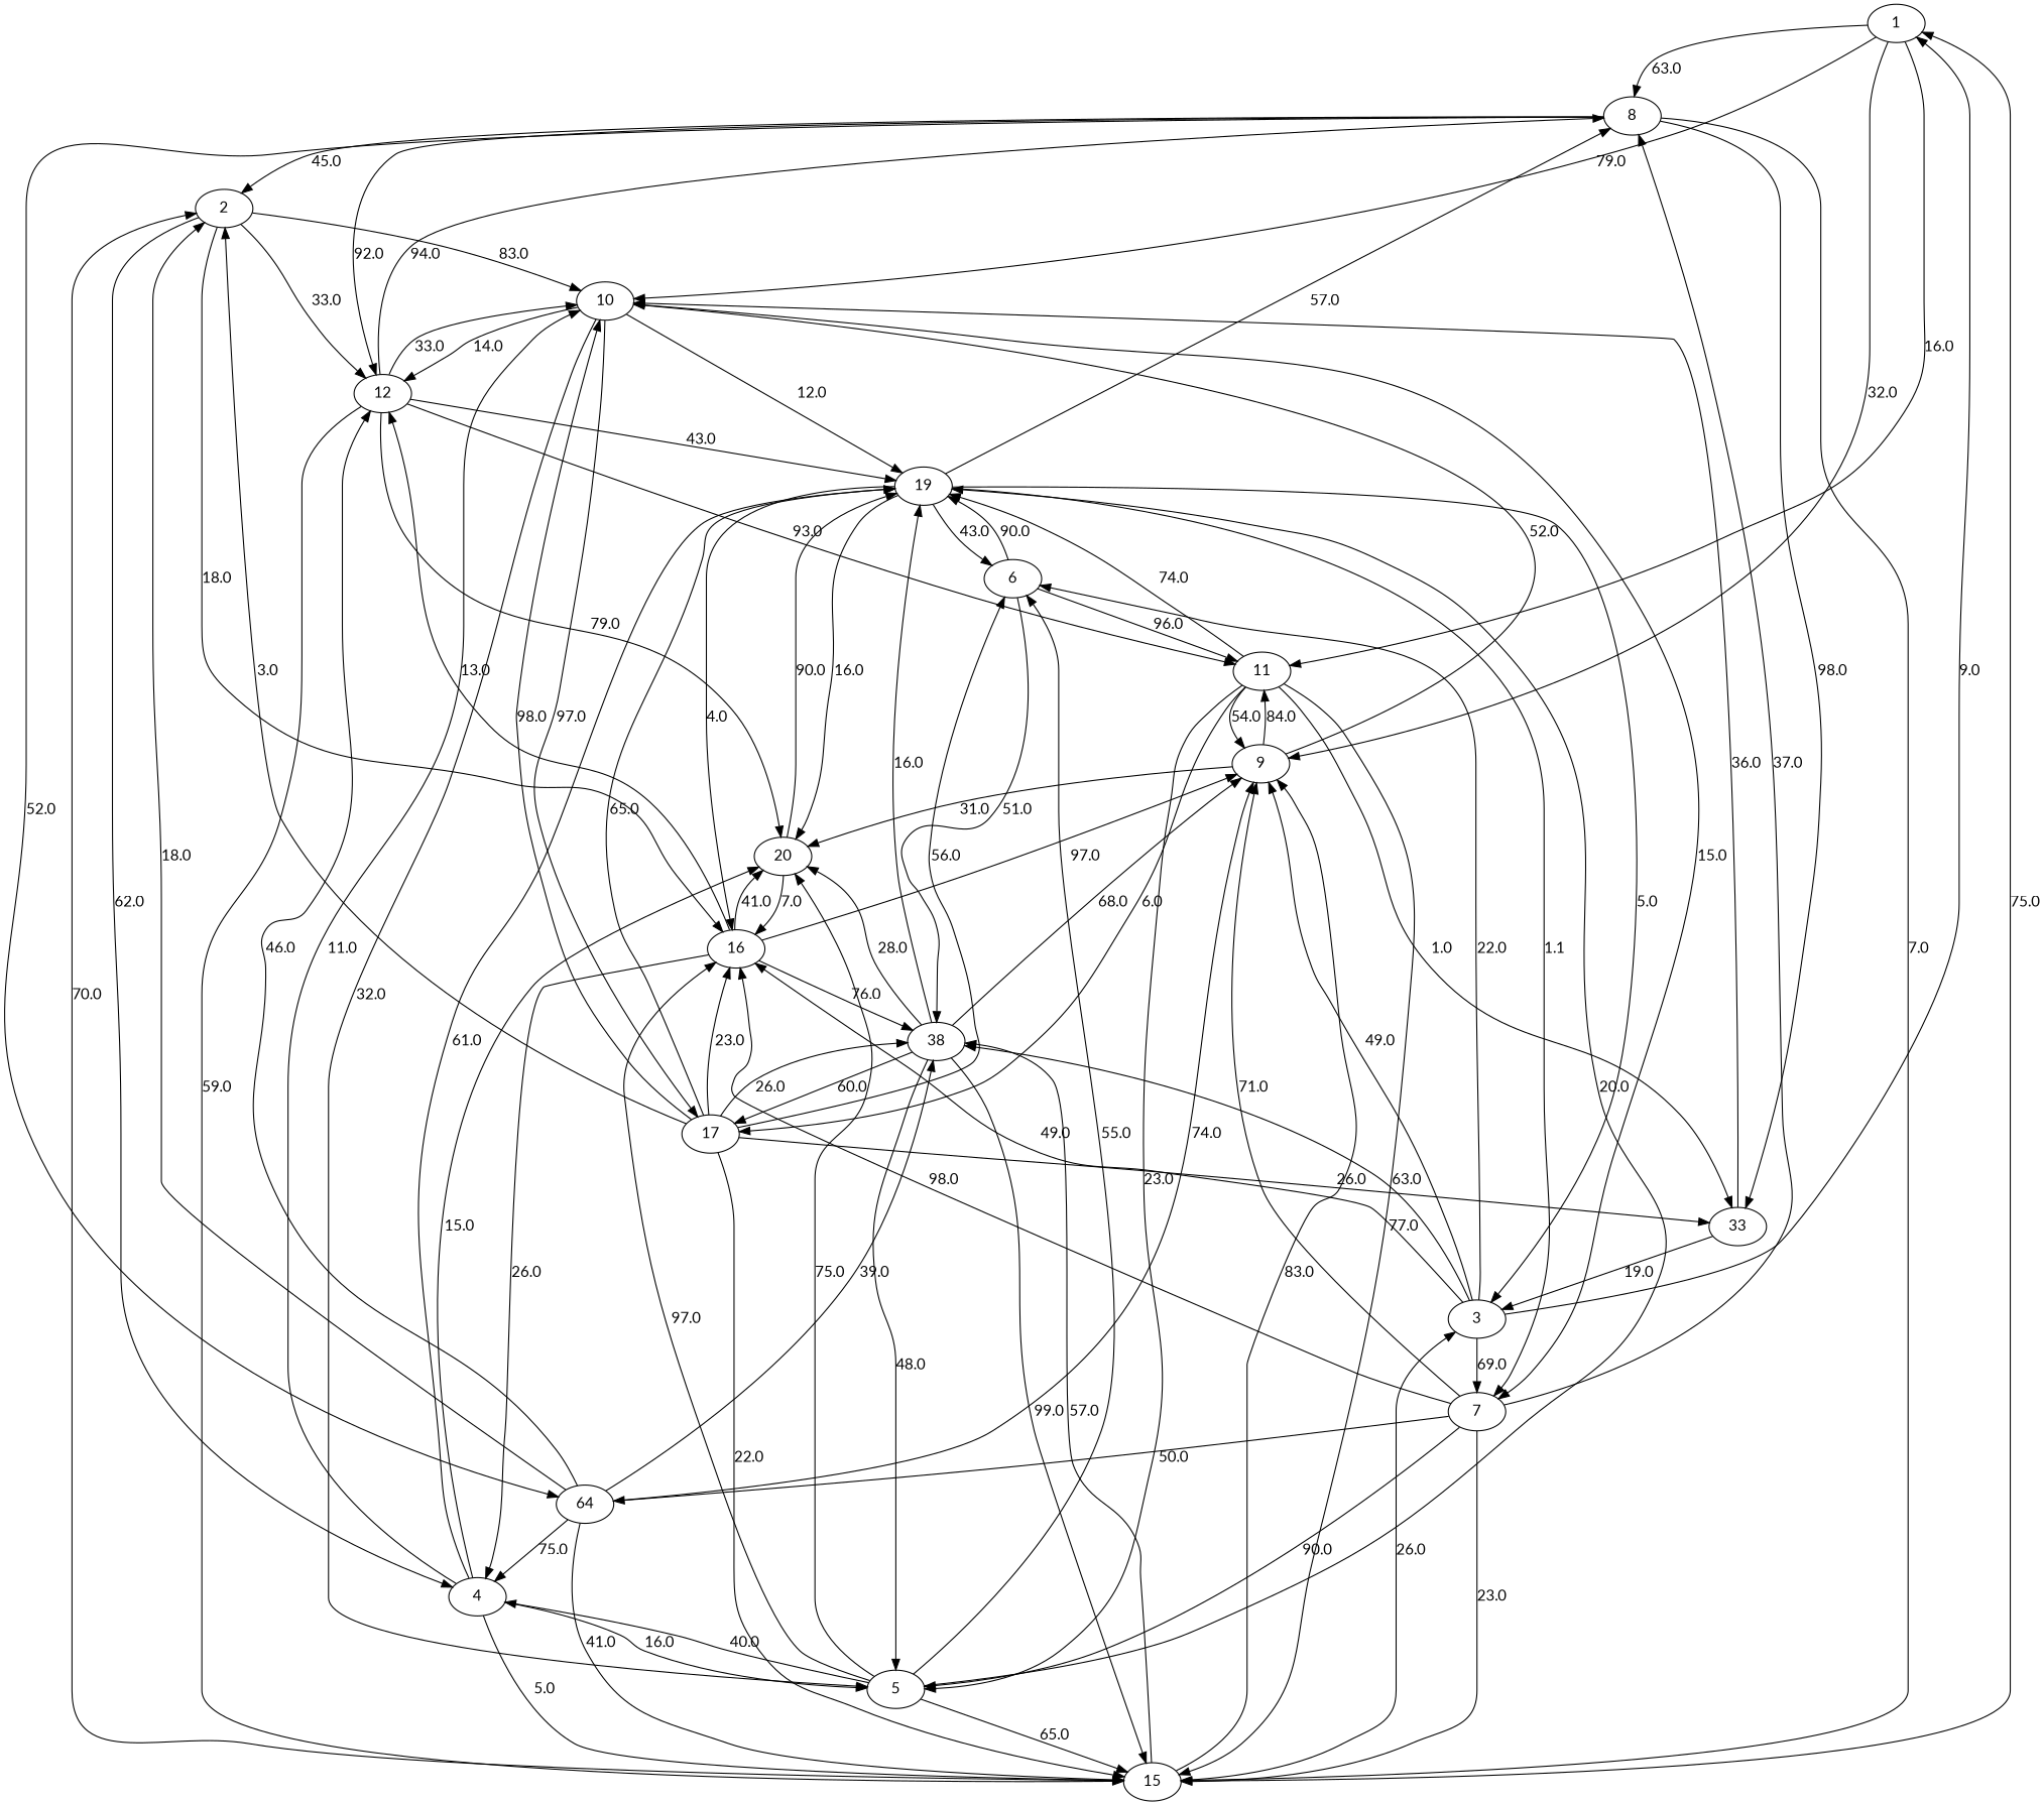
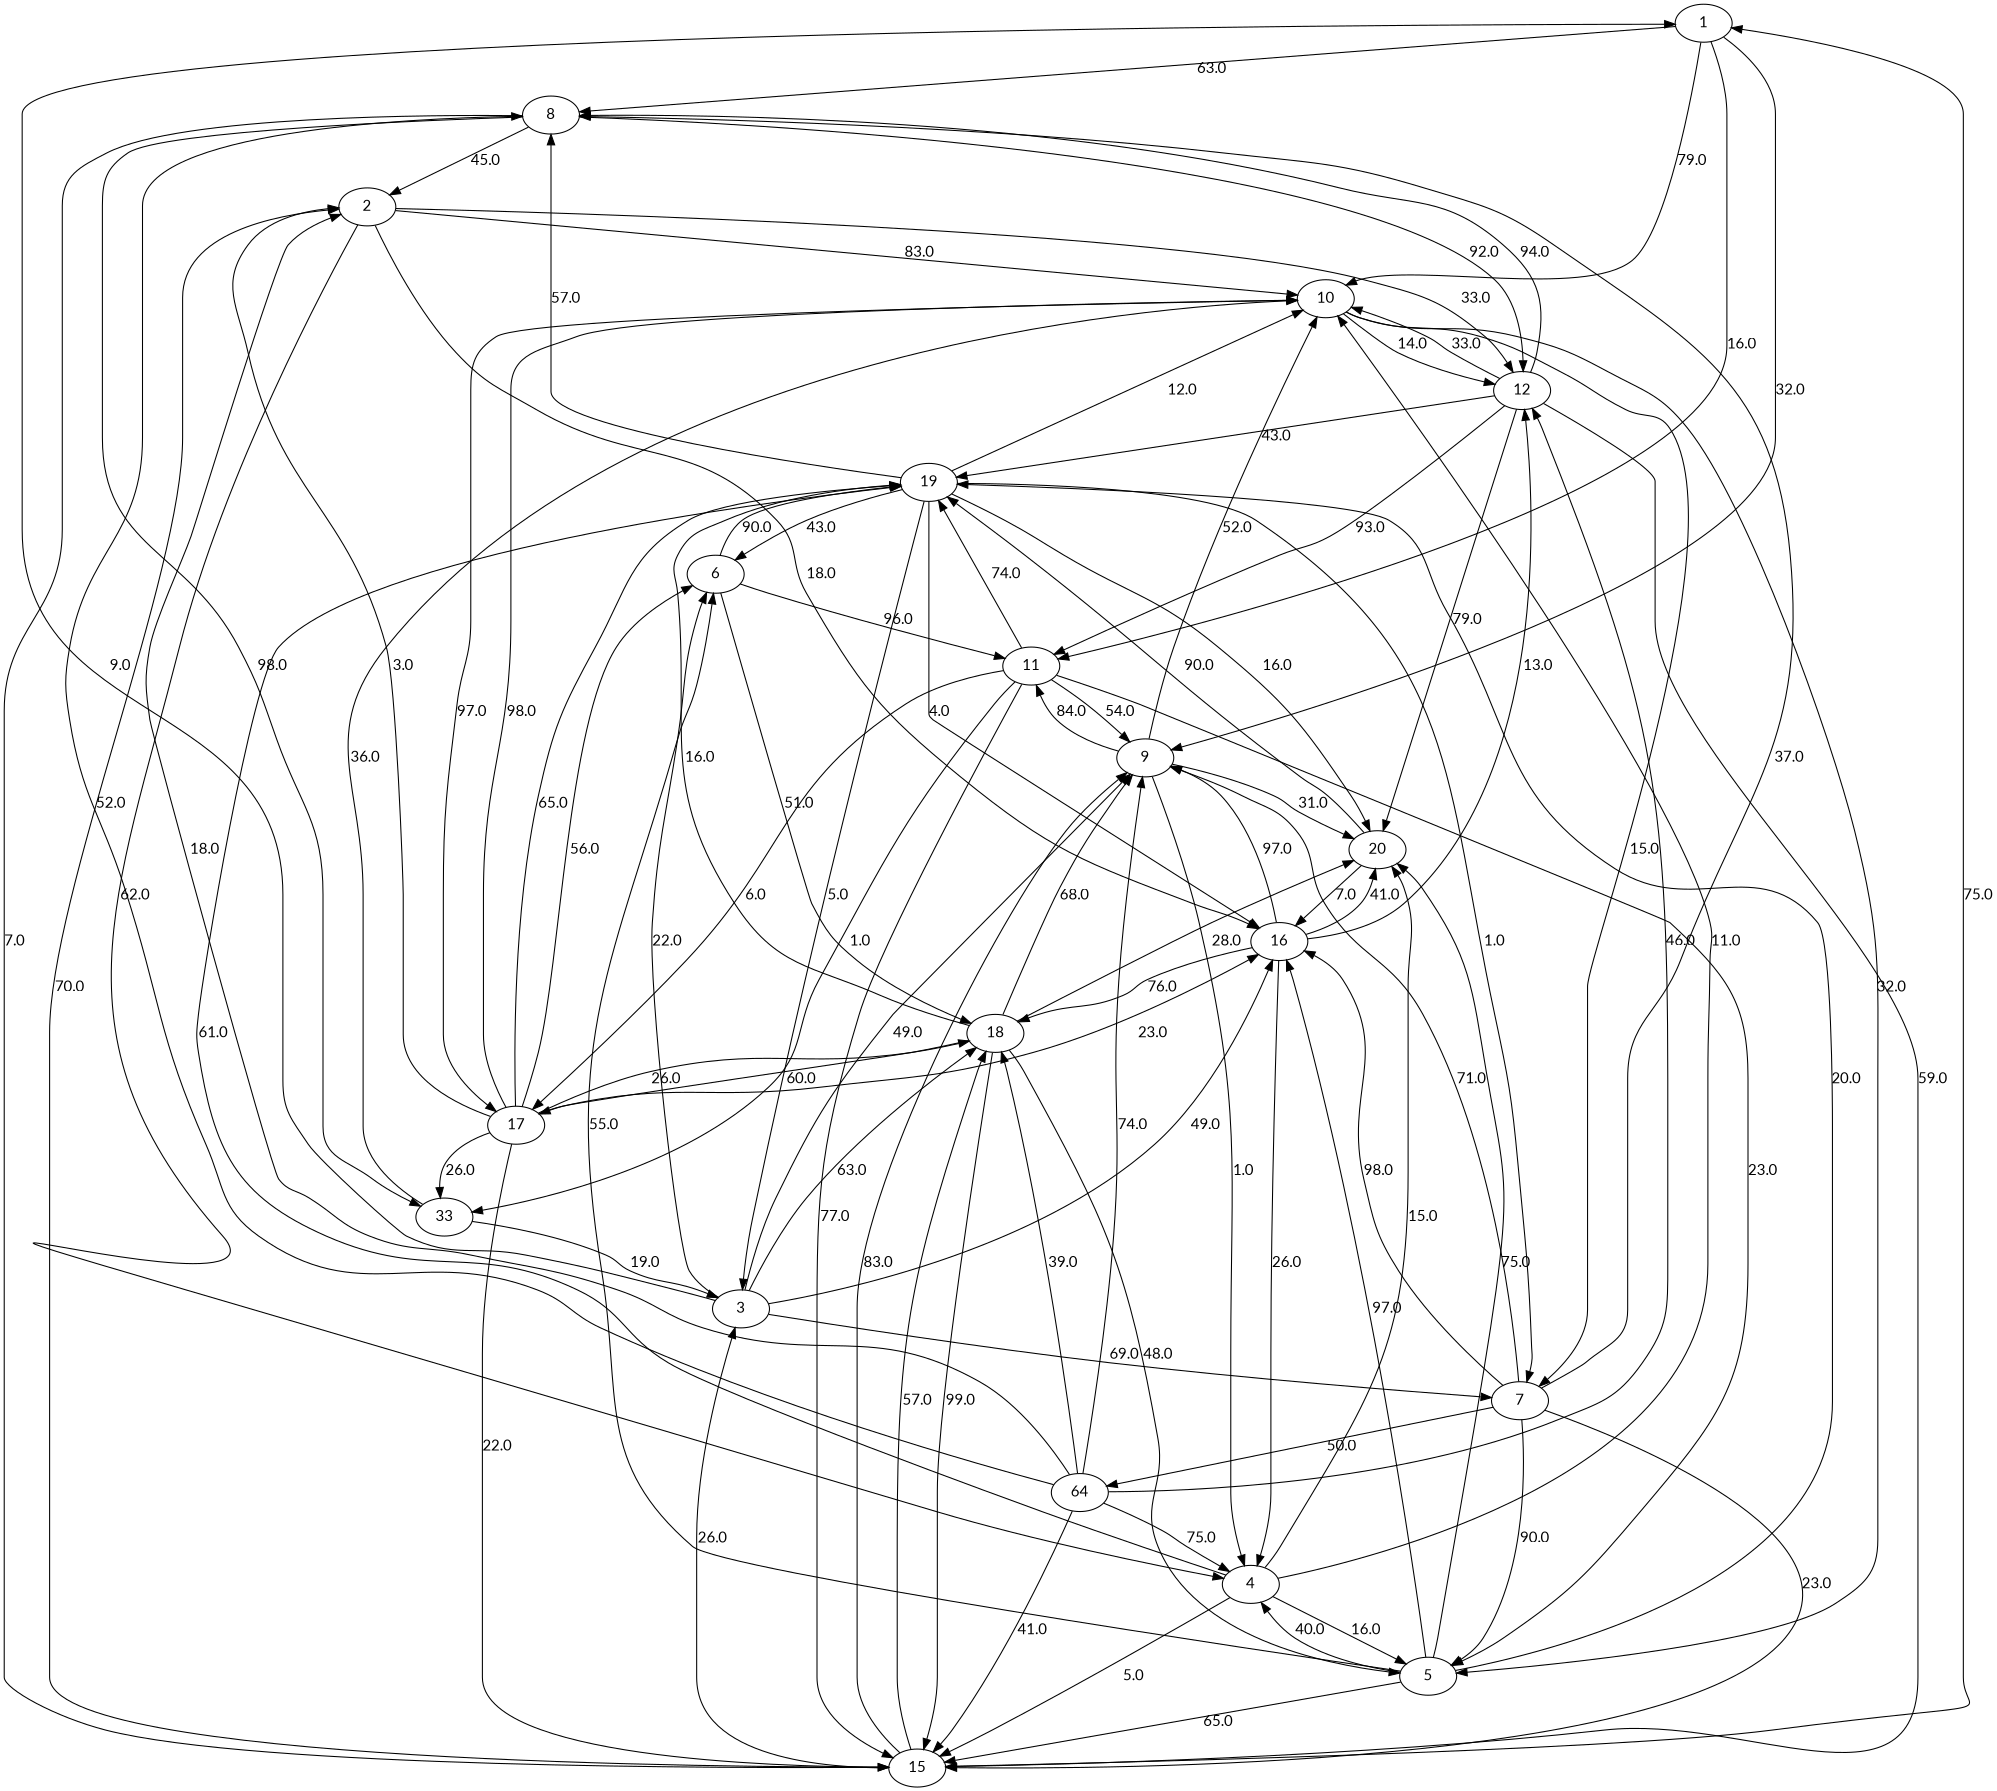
  strict digraph {
    fontname=Lato
    node [fontname=Lato]
    edge [fontname=Lato]
    n1 [label=1]
    n2 [label=8]
    n3 [label=9]
    n4 [label=10]
    n5 [label=11]
    n6 [label=2]
    n7 [label=12]
    n8 [label=15]
    n9 [label=33]
    n10 [label=4]
    n11 [label=20]
    n12 [label=7]
    n13 [label=5]
    n14 [label=17]
    n15 [label=19]
    n16 [label=16]
-   n17 [label=38]
+   n17 [label=18]
    n18 [label=3]
    n19 [label=6]
    n20 [label=64]
    n1 -> n2 [label=63.0]
    n1 -> n3 [label=32.0]
    n1 -> n4 [label=79.0]
    n1 -> n5 [label=16.0]
    n2 -> n6 [label=45.0]
    n2 -> n7 [label=92.0]
    n2 -> n8 [label=7.0]
    n2 -> n9 [label=98.0]
    n3 -> n4 [label=52.0]
    n3 -> n5 [label=84.0]
+   n3 -> n10 [label=1.0]
    n3 -> n11 [label=31.0]
    n4 -> n7 [label=14.0]
    n4 -> n12 [label=15.0]
    n4 -> n13 [label=32.0]
    n4 -> n14 [label=97.0]
    n5 -> n3 [label=54.0]
    n5 -> n8 [label=77.0]
    n5 -> n9 [label=1.0]
    n5 -> n13 [label=23.0]
    n5 -> n14 [label=6.0]
    n5 -> n15 [label=74.0]
    n6 -> n4 [label=83.0]
    n6 -> n7 [label=33.0]
    n6 -> n10 [label=62.0]
    n6 -> n16 [label=18.0]
    n7 -> n2 [label=94.0]
    n7 -> n4 [label=33.0]
    n7 -> n5 [label=93.0]
    n7 -> n8 [label=59.0]
    n7 -> n11 [label=79.0]
    n7 -> n15 [label=43.0]
    n8 -> n1 [label=75.0]
    n8 -> n3 [label=83.0]
    n8 -> n6 [label=70.0]
    n8 -> n17 [label=57.0]
    n8 -> n18 [label=26.0]
    n9 -> n4 [label=36.0]
    n9 -> n18 [label=19.0]
    n10 -> n4 [label=11.0]
    n10 -> n8 [label=5.0]
    n10 -> n11 [label=15.0]
    n10 -> n13 [label=16.0]
    n10 -> n15 [label=61.0]
    n11 -> n15 [label=90.0]
    n11 -> n16 [label=7.0]
    n12 -> n2 [label=37.0]
    n12 -> n3 [label=71.0]
    n12 -> n8 [label=23.0]
    n12 -> n13 [label=90.0]
    n12 -> n16 [label=98.0]
    n12 -> n20 [label=50.0]
    n13 -> n8 [label=65.0]
    n13 -> n10 [label=40.0]
    n13 -> n11 [label=75.0]
    n13 -> n15 [label=20.0]
    n13 -> n16 [label=97.0]
    n13 -> n19 [label=55.0]
    n14 -> n4 [label=98.0]
    n14 -> n6 [label=3.0]
    n14 -> n8 [label=22.0]
    n14 -> n9 [label=26.0]
    n14 -> n15 [label=65.0]
    n14 -> n16 [label=23.0]
    n14 -> n17 [label=26.0]
    n14 -> n19 [label=56.0]
    n15 -> n2 [label=57.0]
-   n4 -> n15 [label=12.0]
+   n15 -> n4 [label=12.0]
    n15 -> n11 [label=16.0]
-   n15 -> n12 [label=1.1]
+   n15 -> n12 [label=1.0]
    n15 -> n16 [label=4.0]
    n15 -> n18 [label=5.0]
    n15 -> n19 [label=43.0]
    n16 -> n3 [label=97.0]
    n16 -> n7 [label=13.0]
    n16 -> n10 [label=26.0]
    n16 -> n11 [label=41.0]
    n16 -> n17 [label=76.0]
    n17 -> n3 [label=68.0]
    n17 -> n8 [label=99.0]
    n17 -> n11 [label=28.0]
    n17 -> n13 [label=48.0]
    n17 -> n14 [label=60.0]
    n17 -> n15 [label=16.0]
    n18 -> n1 [label=9.0]
    n18 -> n3 [label=49.0]
    n18 -> n12 [label=69.0]
    n18 -> n16 [label=49.0]
    n18 -> n17 [label=63.0]
    n18 -> n19 [label=22.0]
    n19 -> n5 [label=96.0]
    n19 -> n15 [label=90.0]
    n19 -> n17 [label=51.0]
-   n2 -> n20 [label=52.0]
+   n20 -> n2 [label=52.0]
    n20 -> n3 [label=74.0]
    n20 -> n6 [label=18.0]
    n20 -> n7 [label=46.0]
    n20 -> n8 [label=41.0]
    n20 -> n10 [label=75.0]
    n20 -> n17 [label=39.0]
  }
